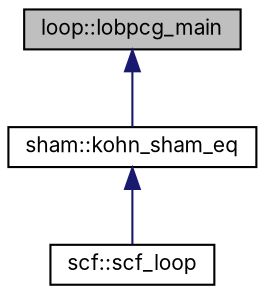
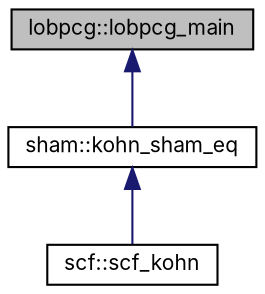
  digraph {
    fontname=Inter
    rankdir=TB
    node [color=black fillcolor=white fontname=Inter fontsize=10 shape=record style=filled]
    edge [color=midnightblue dir=back fontname=Inter fontsize=10 labelfontname=Helvetica labelfontsize=10 style=solid]
-   n1 [fillcolor=grey75 fontcolor=black height=0.2 label="loop::lobpcg_main" width=0.4]
+   n1 [fillcolor=grey75 fontcolor=black height=0.2 label="lobpcg::lobpcg_main" width=0.4]
    n2 [height=0.2 label="sham::kohn_sham_eq" width=0.4]
-   n3 [height=0.2 label="scf::scf_loop" width=0.4]
+   n3 [height=0.2 label="scf::scf_kohn" width=0.4]
    n1 -> n2
    n2 -> n3
  }
